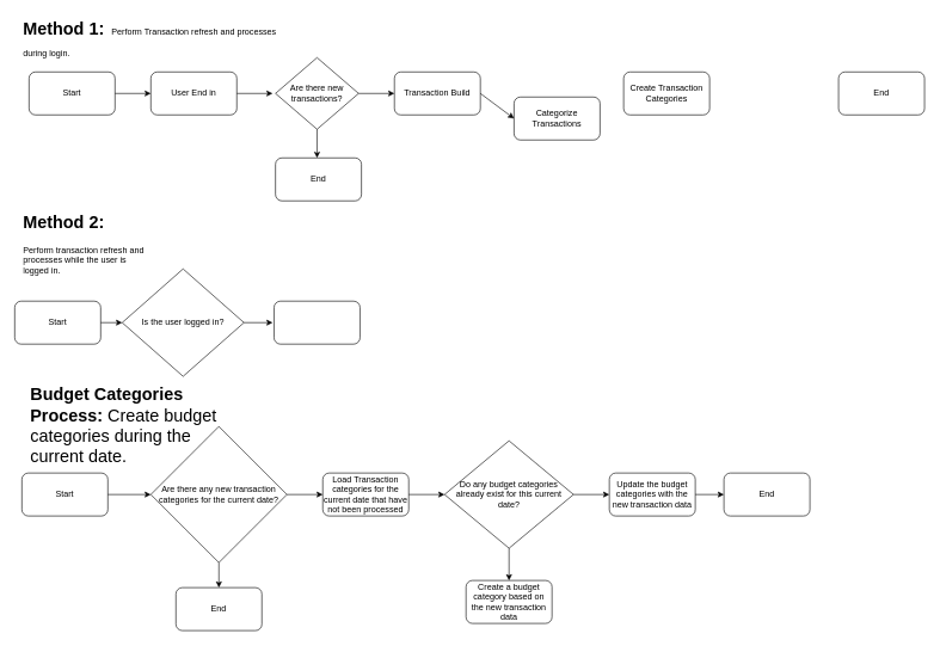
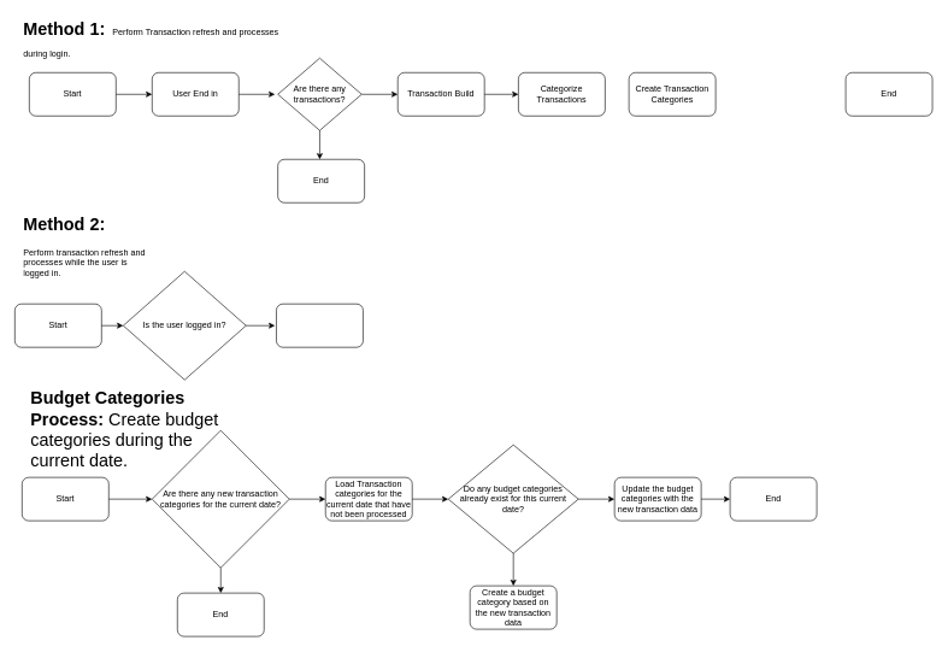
  <mxCell id="0" />
  <mxCell id="1" parent="0" />
  <mxCell id="2" value="Start" style="rounded=1;whiteSpace=wrap;html=1;" vertex="1" parent="1"><mxGeometry x="40" y="100" width="120" height="60" as="geometry" /></mxCell>
  <mxCell id="3" value="" style="endArrow=classic;html=1;rounded=0;exitX=1;exitY=0.5;exitDx=0;exitDy=0;" edge="1" parent="1" source="2"><mxGeometry width="50" height="50" relative="1" as="geometry"><mxPoint x="400" y="190" as="sourcePoint" /><mxPoint x="210" y="130" as="targetPoint" /></mxGeometry></mxCell>
  <mxCell id="4" value="User End in" style="rounded=1;whiteSpace=wrap;html=1;" vertex="1" parent="1"><mxGeometry x="210" y="100" width="120" height="60" as="geometry" /></mxCell>
  <mxCell id="5" value="" style="endArrow=classic;html=1;rounded=0;exitX=1;exitY=0.5;exitDx=0;exitDy=0;" edge="1" parent="1" source="4"><mxGeometry width="50" height="50" relative="1" as="geometry"><mxPoint x="400" y="190" as="sourcePoint" /><mxPoint x="380" y="130" as="targetPoint" /></mxGeometry></mxCell>
  <mxCell id="6" value="" style="endArrow=classic;html=1;rounded=0;exitX=1;exitY=0.5;exitDx=0;exitDy=0;" edge="1" parent="1"><mxGeometry width="50" height="50" relative="1" as="geometry"><mxPoint x="500" y="130" as="sourcePoint" /><mxPoint x="550" y="130" as="targetPoint" /></mxGeometry></mxCell>
- <mxCell id="7" value="Categorize Transactions" style="rounded=1;whiteSpace=wrap;html=1;" vertex="1" parent="1"><mxGeometry x="717" y="135" width="120" height="60" as="geometry" /></mxCell>
+ <mxCell id="7" value="Categorize Transactions" style="rounded=1;whiteSpace=wrap;html=1;" vertex="1" parent="1"><mxGeometry x="717" y="100" width="120" height="60" as="geometry" /></mxCell>
  <mxCell id="8" value="Create Transaction Categories" style="rounded=1;whiteSpace=wrap;html=1;" vertex="1" parent="1"><mxGeometry x="870" y="100" width="120" height="60" as="geometry" /></mxCell>
  <mxCell id="9" value="End" style="rounded=1;whiteSpace=wrap;html=1;" vertex="1" parent="1"><mxGeometry x="1170" y="100" width="120" height="60" as="geometry" /></mxCell>
- <mxCell id="10" value="Are there new transactions?" style="rhombus;whiteSpace=wrap;html=1;" vertex="1" parent="1"><mxGeometry x="384" y="80" width="116" height="100" as="geometry" /></mxCell>
+ <mxCell id="10" value="Are there any transactions?" style="rhombus;whiteSpace=wrap;html=1;" vertex="1" parent="1"><mxGeometry x="384" y="80" width="116" height="100" as="geometry" /></mxCell>
  <mxCell id="11" value="Transaction Build" style="rounded=1;whiteSpace=wrap;html=1;" vertex="1" parent="1"><mxGeometry x="550" y="100" width="120" height="60" as="geometry" /></mxCell>
  <mxCell id="12" value="" style="endArrow=classic;html=1;rounded=0;exitX=1;exitY=0.5;exitDx=0;exitDy=0;entryX=0;entryY=0.5;entryDx=0;entryDy=0;" edge="1" parent="1" source="11" target="7"><mxGeometry width="50" height="50" relative="1" as="geometry"><mxPoint x="400" y="190" as="sourcePoint" /><mxPoint x="450" y="140" as="targetPoint" /></mxGeometry></mxCell>
  <mxCell id="13" value="" style="endArrow=classic;html=1;rounded=0;exitX=0.5;exitY=1;exitDx=0;exitDy=0;" edge="1" parent="1" source="10"><mxGeometry width="50" height="50" relative="1" as="geometry"><mxPoint x="400" y="190" as="sourcePoint" /><mxPoint x="442" y="220" as="targetPoint" /></mxGeometry></mxCell>
  <mxCell id="14" value="End" style="rounded=1;whiteSpace=wrap;html=1;" vertex="1" parent="1"><mxGeometry x="384" y="220" width="120" height="60" as="geometry" /></mxCell>
  <mxCell id="15" value="&lt;h1 style=&quot;margin-top: 0px;&quot;&gt;&lt;span style=&quot;background-color: transparent; color: light-dark(rgb(0, 0, 0), rgb(255, 255, 255));&quot;&gt;Method 1:&amp;nbsp;&lt;/span&gt;&lt;span style=&quot;background-color: transparent; color: light-dark(rgb(0, 0, 0), rgb(255, 255, 255)); font-size: 12px; font-weight: normal;&quot;&gt;&amp;nbsp;Perform Transaction refresh and processes during login.&lt;/span&gt;&lt;/h1&gt;" style="text;html=1;whiteSpace=wrap;overflow=hidden;rounded=0;" vertex="1" parent="1"><mxGeometry x="30" y="20" width="380" height="70" as="geometry" /></mxCell>
  <mxCell id="16" value="&lt;h1 style=&quot;margin-top: 0px;&quot;&gt;Method 2:&amp;nbsp;&lt;/h1&gt;&lt;p&gt;Perform transaction refresh and processes while the user is logged in.&lt;/p&gt;" style="text;html=1;whiteSpace=wrap;overflow=hidden;rounded=0;" vertex="1" parent="1"><mxGeometry x="30" y="290" width="180" height="120" as="geometry" /></mxCell>
  <mxCell id="17" value="Start" style="rounded=1;whiteSpace=wrap;html=1;" vertex="1" parent="1"><mxGeometry x="20" y="420" width="120" height="60" as="geometry" /></mxCell>
  <mxCell id="18" value="" style="endArrow=classic;html=1;rounded=0;exitX=1;exitY=0.5;exitDx=0;exitDy=0;" edge="1" parent="1" source="17"><mxGeometry width="50" height="50" relative="1" as="geometry"><mxPoint x="270" y="480" as="sourcePoint" /><mxPoint x="170" y="450" as="targetPoint" /></mxGeometry></mxCell>
  <mxCell id="19" value="Is the user logged in?" style="rhombus;whiteSpace=wrap;html=1;" vertex="1" parent="1"><mxGeometry x="170" y="375" width="170" height="150" as="geometry" /></mxCell>
  <mxCell id="20" value="" style="endArrow=classic;html=1;rounded=0;exitX=1;exitY=0.5;exitDx=0;exitDy=0;" edge="1" parent="1" source="19"><mxGeometry width="50" height="50" relative="1" as="geometry"><mxPoint x="570" y="270" as="sourcePoint" /><mxPoint x="380" y="450" as="targetPoint" /></mxGeometry></mxCell>
  <mxCell id="21" value="" style="rounded=1;whiteSpace=wrap;html=1;" vertex="1" parent="1"><mxGeometry x="382" y="420" width="120" height="60" as="geometry" /></mxCell>
  <mxCell id="22" value="&lt;h1 style=&quot;margin-top: 0px;&quot;&gt;Budget Categories Process: &lt;span style=&quot;font-weight: 400;&quot;&gt;Create budget categories during the current date.&lt;/span&gt;&lt;/h1&gt;" style="text;html=1;whiteSpace=wrap;overflow=hidden;rounded=0;" vertex="1" parent="1"><mxGeometry x="40" y="530" width="280" height="120" as="geometry" /></mxCell>
  <mxCell id="23" value="Start" style="rounded=1;whiteSpace=wrap;html=1;" vertex="1" parent="1"><mxGeometry x="30" y="660" width="120" height="60" as="geometry" /></mxCell>
  <mxCell id="24" value="" style="endArrow=classic;html=1;rounded=0;exitX=1;exitY=0.5;exitDx=0;exitDy=0;entryX=0;entryY=0.5;entryDx=0;entryDy=0;" edge="1" parent="1" source="23"><mxGeometry width="50" height="50" relative="1" as="geometry"><mxPoint x="150" y="740" as="sourcePoint" /><mxPoint x="210" y="690" as="targetPoint" /></mxGeometry></mxCell>
  <mxCell id="25" value="Are there any new transaction categories for the current date?" style="rhombus;whiteSpace=wrap;html=1;" vertex="1" parent="1"><mxGeometry x="210" y="595" width="190" height="190" as="geometry" /></mxCell>
  <mxCell id="26" value="" style="endArrow=classic;html=1;rounded=0;exitX=1;exitY=0.5;exitDx=0;exitDy=0;" edge="1" parent="1" source="25"><mxGeometry width="50" height="50" relative="1" as="geometry"><mxPoint x="540" y="550" as="sourcePoint" /><mxPoint x="450" y="690" as="targetPoint" /></mxGeometry></mxCell>
  <mxCell id="27" value="Load Transaction categories for the current date that have not been processed" style="rounded=1;whiteSpace=wrap;html=1;" vertex="1" parent="1"><mxGeometry x="450" y="660" width="120" height="60" as="geometry" /></mxCell>
  <mxCell id="28" value="" style="endArrow=classic;html=1;rounded=0;exitX=0.5;exitY=1;exitDx=0;exitDy=0;" edge="1" parent="1" source="25"><mxGeometry width="50" height="50" relative="1" as="geometry"><mxPoint x="540" y="550" as="sourcePoint" /><mxPoint x="305" y="820" as="targetPoint" /></mxGeometry></mxCell>
  <mxCell id="29" value="End" style="rounded=1;whiteSpace=wrap;html=1;" vertex="1" parent="1"><mxGeometry x="245" y="820" width="120" height="60" as="geometry" /></mxCell>
  <mxCell id="30" value="" style="endArrow=classic;html=1;rounded=0;exitX=1;exitY=0.5;exitDx=0;exitDy=0;" edge="1" parent="1" source="27"><mxGeometry width="50" height="50" relative="1" as="geometry"><mxPoint x="540" y="550" as="sourcePoint" /><mxPoint x="620" y="690" as="targetPoint" /></mxGeometry></mxCell>
  <mxCell id="31" value="Do any budget categories already exist for this current date?" style="rhombus;whiteSpace=wrap;html=1;" vertex="1" parent="1"><mxGeometry x="620" y="615" width="180" height="150" as="geometry" /></mxCell>
  <mxCell id="32" value="" style="endArrow=classic;html=1;rounded=0;exitX=1;exitY=0.5;exitDx=0;exitDy=0;" edge="1" parent="1" source="31"><mxGeometry width="50" height="50" relative="1" as="geometry"><mxPoint x="700" y="750" as="sourcePoint" /><mxPoint x="850" y="690" as="targetPoint" /></mxGeometry></mxCell>
  <mxCell id="33" value="" style="endArrow=classic;html=1;rounded=0;exitX=0.5;exitY=1;exitDx=0;exitDy=0;" edge="1" parent="1" source="31"><mxGeometry width="50" height="50" relative="1" as="geometry"><mxPoint x="700" y="750" as="sourcePoint" /><mxPoint x="710" y="810" as="targetPoint" /></mxGeometry></mxCell>
  <mxCell id="34" value="Update the budget categories with the new transaction data" style="rounded=1;whiteSpace=wrap;html=1;" vertex="1" parent="1"><mxGeometry x="850" y="660" width="120" height="60" as="geometry" /></mxCell>
  <mxCell id="35" value="Create a budget category based on the new transaction data" style="rounded=1;whiteSpace=wrap;html=1;" vertex="1" parent="1"><mxGeometry x="650" y="810" width="120" height="60" as="geometry" /></mxCell>
  <mxCell id="36" value="" style="endArrow=classic;html=1;rounded=0;exitX=1;exitY=0.5;exitDx=0;exitDy=0;" edge="1" parent="1" source="34"><mxGeometry width="50" height="50" relative="1" as="geometry"><mxPoint x="610" y="720" as="sourcePoint" /><mxPoint x="1010" y="690" as="targetPoint" /></mxGeometry></mxCell>
  <mxCell id="37" value="End" style="rounded=1;whiteSpace=wrap;html=1;" vertex="1" parent="1"><mxGeometry x="1010" y="660" width="120" height="60" as="geometry" /></mxCell>
